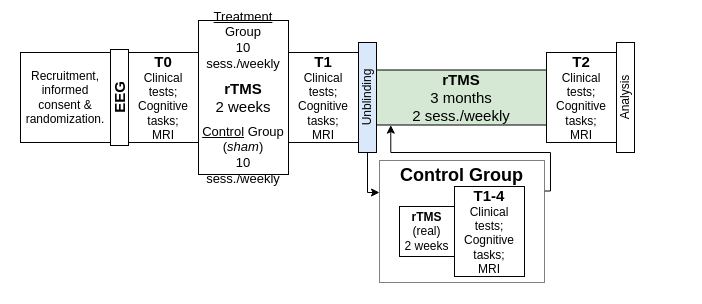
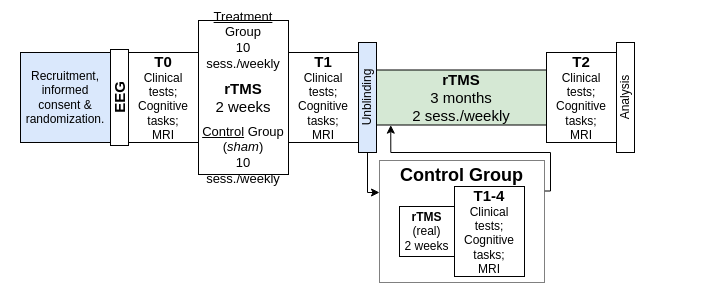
  <mxCell id="0" />
  <mxCell id="1" parent="0" />
  <mxCell id="2" style="edgeStyle=orthogonalEdgeStyle;rounded=0;orthogonalLoop=1;jettySize=auto;html=1;entryX=0.084;entryY=1.003;entryDx=0;entryDy=0;exitX=1;exitY=0.25;exitDx=0;exitDy=0;entryPerimeter=0;" parent="1" source="3" target="14" edge="1"><mxGeometry relative="1" as="geometry"><Array as="points"><mxPoint x="550" y="191" /><mxPoint x="550" y="152" /><mxPoint x="390" y="152" /></Array></mxGeometry></mxCell>
  <mxCell id="3" value="" style="rounded=0;whiteSpace=wrap;html=1;dashed=1;dashPattern=1 1;rotation=0;" parent="1" vertex="1"><mxGeometry x="379" y="160" width="165" height="122" as="geometry" /></mxCell>
- <mxCell id="4" value="Recruitment, informed consent &amp;amp; randomization." style="rounded=0;whiteSpace=wrap;html=1;rotation=0;" parent="1" vertex="1"><mxGeometry x="20" y="52" width="90" height="90" as="geometry" /></mxCell>
+ <mxCell id="4" value="Recruitment, informed consent &amp;amp; randomization." style="rounded=0;whiteSpace=wrap;html=1;rotation=0;fillColor=#dae8fc;" parent="1" vertex="1"><mxGeometry x="20" y="52" width="90" height="90" as="geometry" /></mxCell>
  <mxCell id="5" value="&lt;h2 style=&quot;font-size: 15px&quot;&gt;&lt;font style=&quot;font-size: 15px&quot;&gt;EEG&lt;/font&gt;&lt;/h2&gt;" style="rounded=0;whiteSpace=wrap;html=1;rotation=-90;" parent="1" vertex="1"><mxGeometry x="71" y="88" width="96" height="18" as="geometry" /></mxCell>
  <mxCell id="6" value="&lt;font style=&quot;font-size: 13px&quot;&gt;&lt;u&gt;Treatment&lt;/u&gt; Group&lt;br&gt;10 sess./weekly&lt;/font&gt;&lt;font style=&quot;font-size: 12px&quot;&gt;&lt;br&gt;&lt;/font&gt;&lt;div style=&quot;font-size: 7px&quot;&gt;&lt;font style=&quot;font-size: 7px&quot;&gt;&lt;br&gt;&lt;/font&gt;&lt;/div&gt;&lt;div style=&quot;font-size: 15px&quot;&gt;&lt;font style=&quot;font-size: 15px&quot;&gt;&lt;b&gt;rTMS&lt;/b&gt;&lt;br&gt;2 weeks&lt;br&gt;&lt;/font&gt;&lt;/div&gt;&lt;div style=&quot;font-size: 7px&quot;&gt;&lt;font style=&quot;font-size: 7px&quot;&gt;&lt;br&gt;&lt;/font&gt;&lt;/div&gt;&lt;div style=&quot;font-size: 13px&quot;&gt;&lt;font style=&quot;font-size: 13px&quot;&gt;&lt;u&gt;Control&lt;/u&gt; Group&lt;br&gt;(&lt;i&gt;sham&lt;/i&gt;)&lt;br&gt;10 sess./weekly&lt;br&gt;&lt;/font&gt;&lt;/div&gt;" style="rounded=0;whiteSpace=wrap;html=1;rotation=0;" parent="1" vertex="1"><mxGeometry x="198" y="20" width="90" height="154" as="geometry" /></mxCell>
  <mxCell id="7" value="&lt;font style=&quot;font-size: 15px&quot;&gt;&lt;b&gt;&lt;font style=&quot;font-size: 15px&quot;&gt;T0&lt;/font&gt;&lt;/b&gt;&lt;/font&gt;&lt;br&gt;Clinical tests;&lt;br&gt;Cognitive tasks;&lt;br&gt;MRI" style="rounded=0;whiteSpace=wrap;html=1;rotation=0;" parent="1" vertex="1"><mxGeometry x="128" y="52" width="70" height="90" as="geometry" /></mxCell>
  <mxCell id="8" value="&lt;font style=&quot;font-size: 15px&quot;&gt;&lt;b&gt;&lt;font style=&quot;font-size: 15px&quot;&gt;T1&lt;/font&gt;&lt;/b&gt;&lt;/font&gt;&lt;br&gt;Clinical tests;&lt;br&gt;Cognitive tasks;&lt;br&gt;MRI" style="rounded=0;whiteSpace=wrap;html=1;rotation=0;" parent="1" vertex="1"><mxGeometry x="288" y="52" width="70" height="90" as="geometry" /></mxCell>
  <mxCell id="9" value="" style="rounded=0;whiteSpace=wrap;html=1;rotation=-90;strokeColor=none;" parent="1" vertex="1"><mxGeometry x="220" y="242" width="96" height="20" as="geometry" /></mxCell>
  <mxCell id="10" style="edgeStyle=orthogonalEdgeStyle;rounded=0;orthogonalLoop=1;jettySize=auto;html=1;" parent="1" source="11" edge="1"><mxGeometry relative="1" as="geometry"><mxPoint x="379" y="192" as="targetPoint" /><Array as="points"><mxPoint x="367" y="192" /></Array></mxGeometry></mxCell>
  <mxCell id="11" value="&lt;div&gt;Unblinding&lt;/div&gt;" style="rounded=0;whiteSpace=wrap;html=1;rotation=-90;fillColor=#dae8fc;" parent="1" vertex="1"><mxGeometry x="312" y="88" width="110" height="18" as="geometry" /></mxCell>
  <mxCell id="12" value="&lt;div&gt;&lt;b&gt;rTMS &lt;/b&gt;(real)&lt;br&gt;2 weeks&lt;br&gt;&lt;/div&gt;" style="rounded=0;whiteSpace=wrap;html=1;rotation=0;" parent="1" vertex="1"><mxGeometry x="399" y="206" width="55" height="50" as="geometry" /></mxCell>
  <mxCell id="13" value="&lt;font style=&quot;font-size: 15px&quot;&gt;&lt;b&gt;&lt;font style=&quot;font-size: 15px&quot;&gt;T1-4&lt;/font&gt;&lt;/b&gt;&lt;/font&gt;&lt;br&gt;Clinical tests;&lt;br&gt;Cognitive tasks;&lt;br&gt;MRI" style="rounded=0;whiteSpace=wrap;html=1;rotation=0;" parent="1" vertex="1"><mxGeometry x="454" y="186" width="70" height="90" as="geometry" /></mxCell>
  <mxCell id="14" value="&lt;font style=&quot;font-size: 15px&quot;&gt;&lt;b&gt;rTMS&lt;/b&gt;&lt;/font&gt;&lt;br&gt;&lt;div style=&quot;font-size: 15px&quot;&gt;&lt;font style=&quot;font-size: 15px&quot;&gt;3 months&lt;br&gt;&lt;/font&gt;&lt;/div&gt;&lt;div style=&quot;font-size: 15px&quot;&gt;&lt;font style=&quot;font-size: 15px&quot;&gt;2 sess./weekly&lt;/font&gt;&lt;/div&gt;" style="rounded=0;whiteSpace=wrap;html=1;rotation=0;fillColor=#d5e8d4;" parent="1" vertex="1"><mxGeometry x="376" y="69.5" width="170" height="55" as="geometry" /></mxCell>
  <mxCell id="15" value="&lt;font style=&quot;font-size: 15px&quot;&gt;&lt;b&gt;&lt;font style=&quot;font-size: 15px&quot;&gt;T2&lt;/font&gt;&lt;/b&gt;&lt;/font&gt;&lt;br&gt;Clinical tests;&lt;br&gt;Cognitive tasks;&lt;br&gt;MRI" style="rounded=0;whiteSpace=wrap;html=1;rotation=0;" parent="1" vertex="1"><mxGeometry x="546" y="52" width="70" height="90" as="geometry" /></mxCell>
  <mxCell id="16" value="&lt;b&gt;&lt;font style=&quot;font-size: 18px&quot;&gt;Control Group&lt;br&gt;&lt;/font&gt;&lt;/b&gt;" style="text;html=1;strokeColor=none;fillColor=none;align=center;verticalAlign=middle;whiteSpace=wrap;rounded=0;dashed=1;dashPattern=1 1;rotation=0;" parent="1" vertex="1"><mxGeometry x="378.5" y="165" width="165" height="20" as="geometry" /></mxCell>
  <mxCell id="17" value="Analysis" style="rounded=0;whiteSpace=wrap;html=1;rotation=-90;" parent="1" vertex="1"><mxGeometry x="570" y="88" width="110" height="18" as="geometry" /></mxCell>
